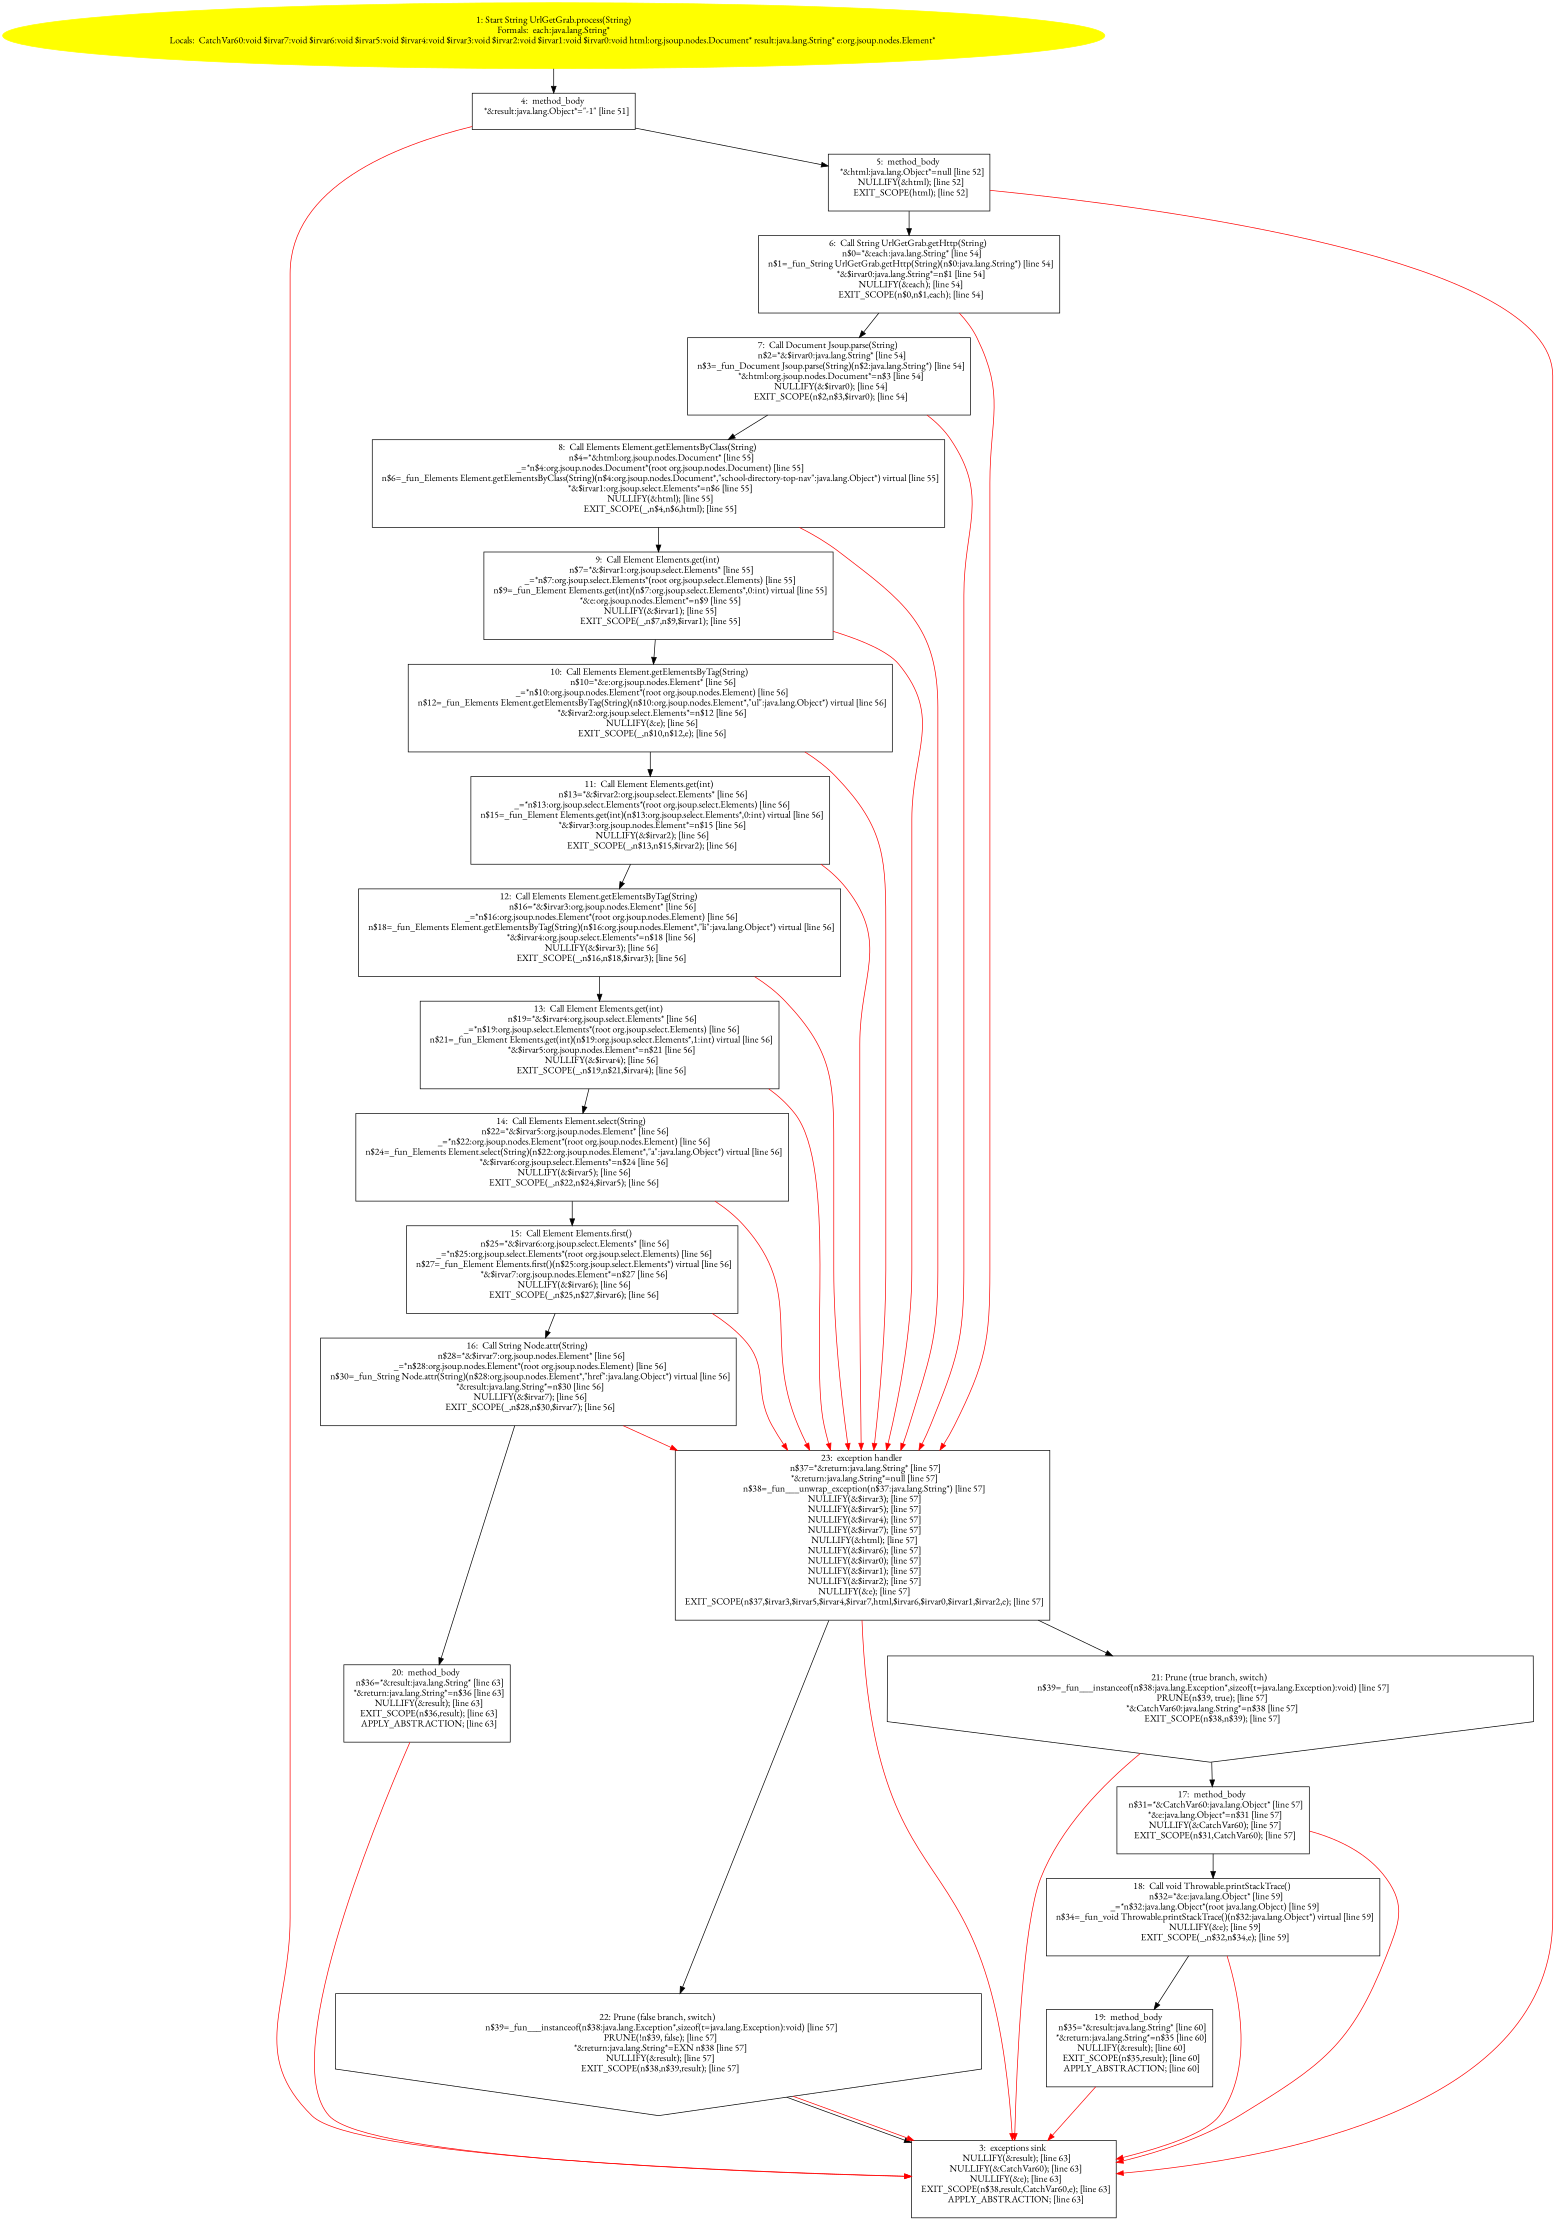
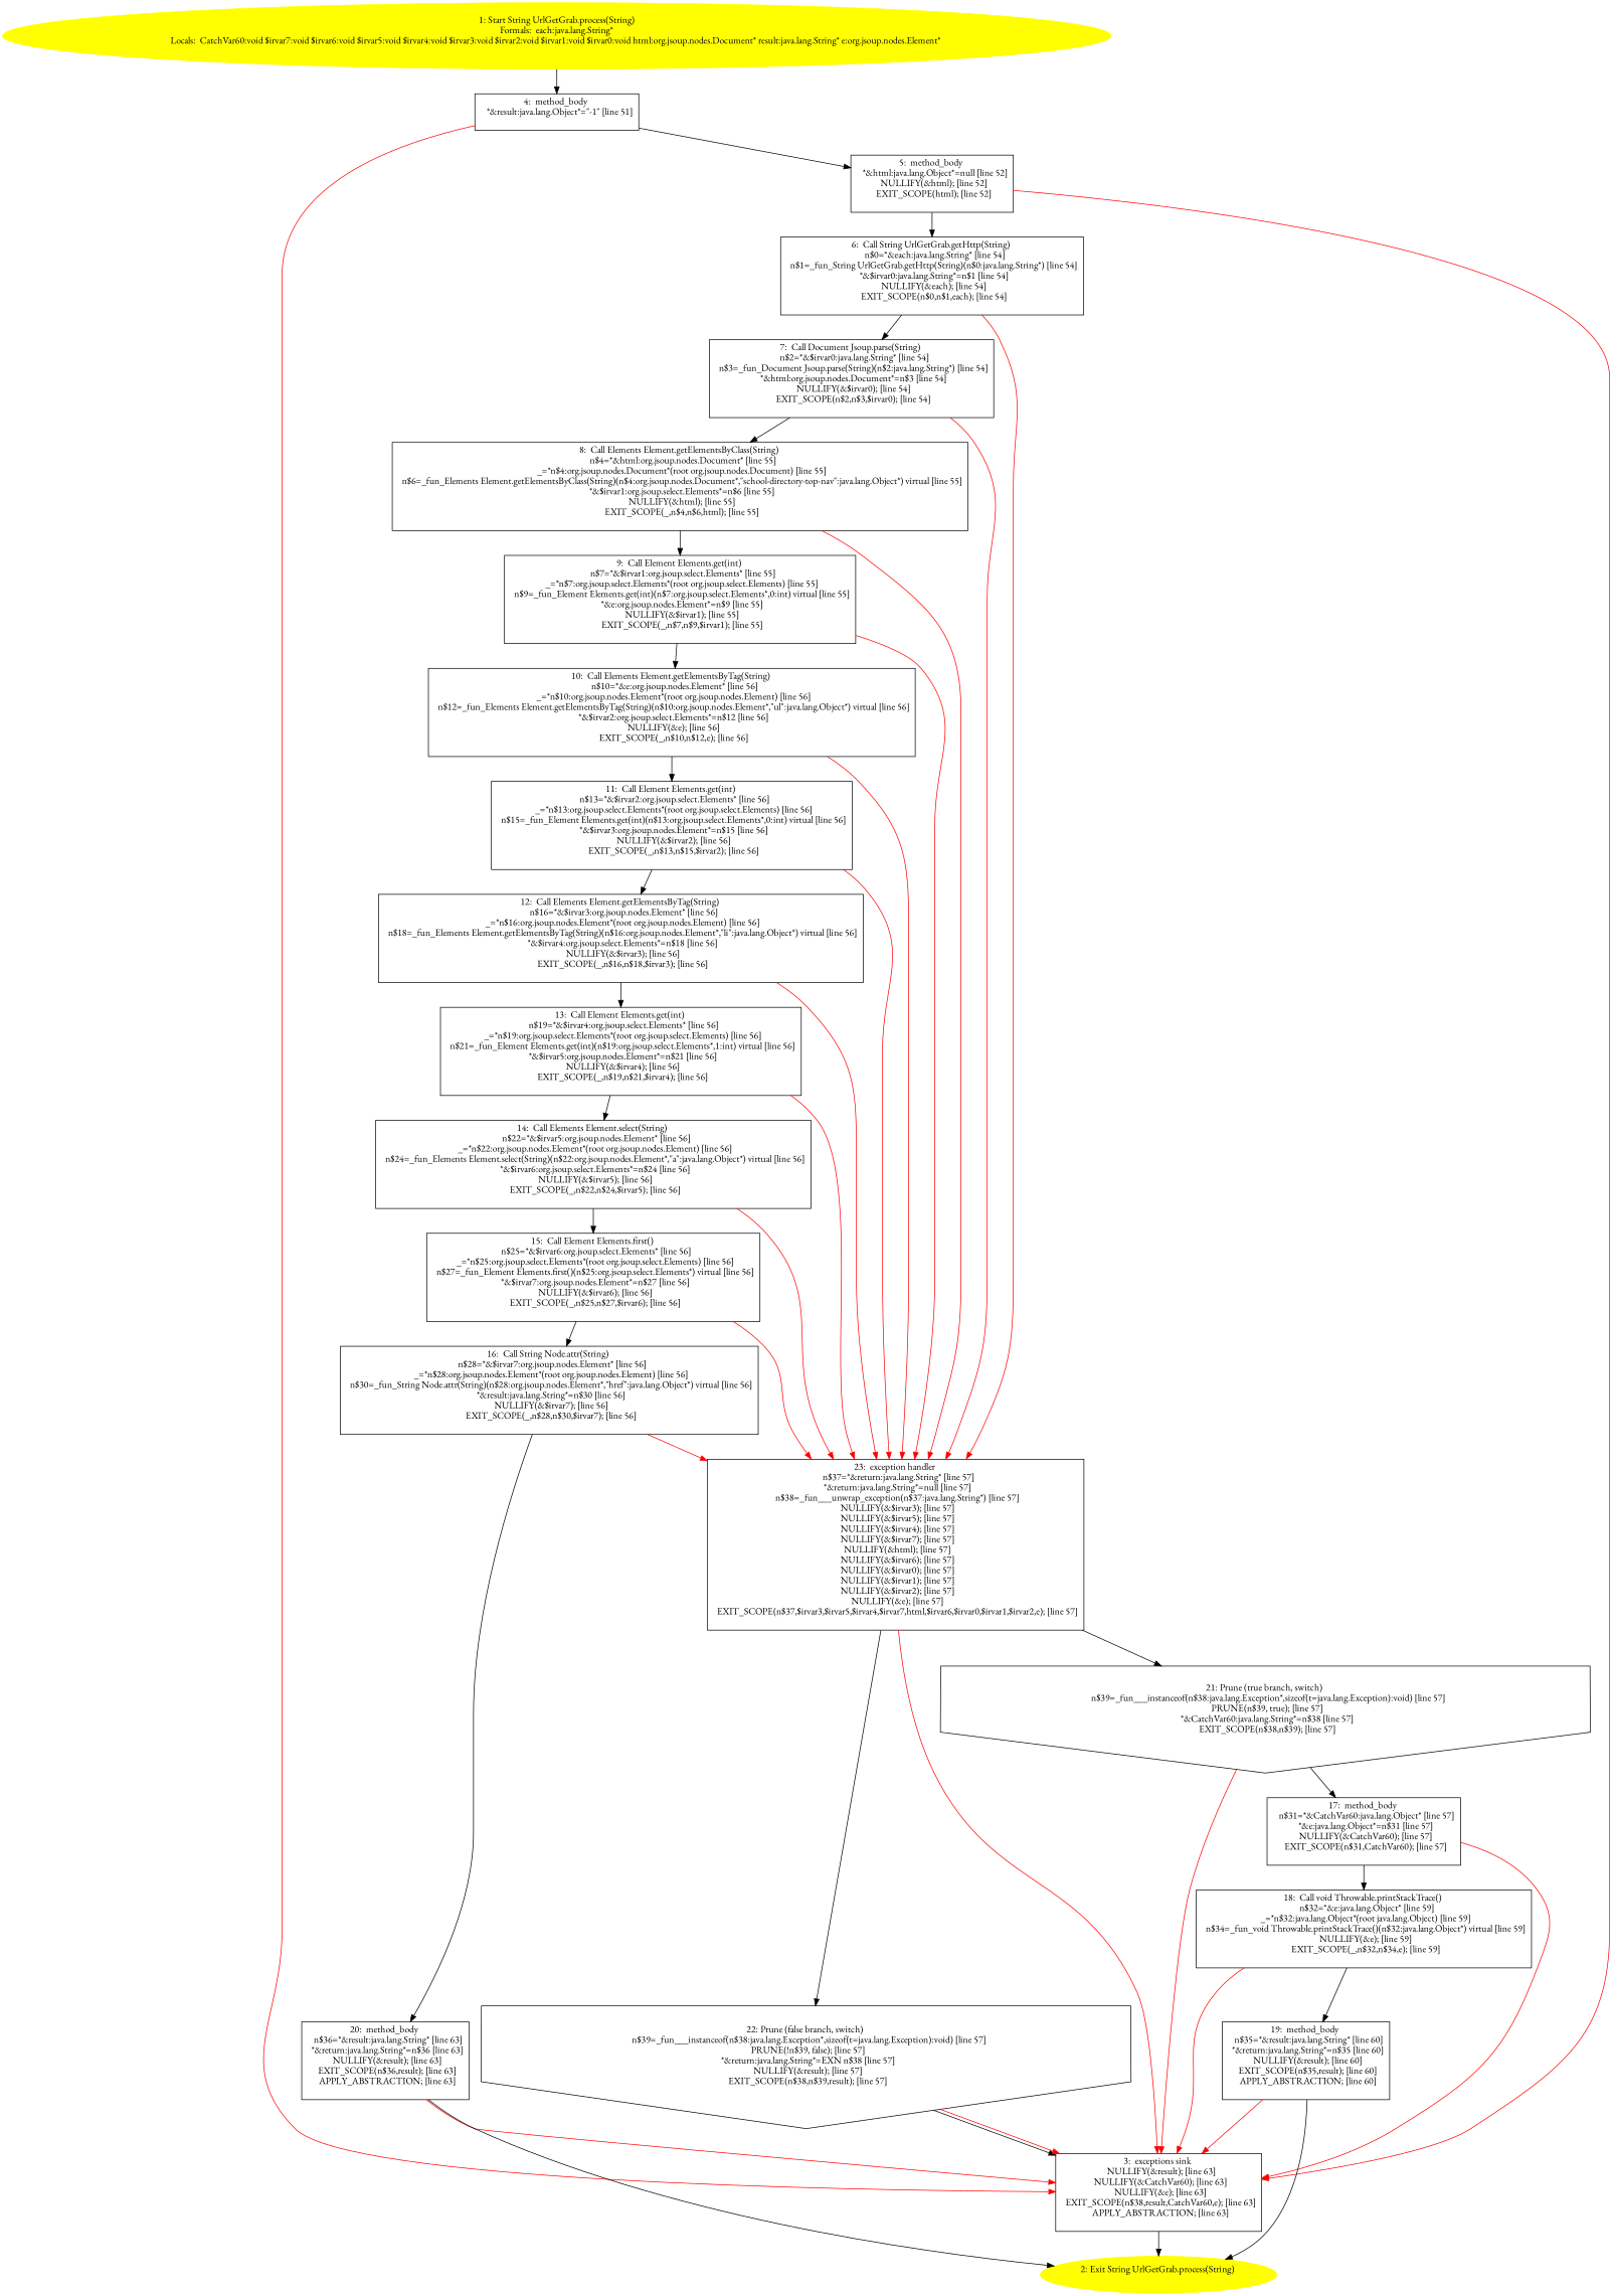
  digraph {
    fontname="EB Garamond"
    node [fontname="EB Garamond" shape=box]
    edge [fontname="EB Garamond"]
    n1 [color=yellow label="1: Start String UrlGetGrab.process(String)\nFormals:  each:java.lang.String*\nLocals:  CatchVar60:void $irvar7:void $irvar6:void $irvar5:void $irvar4:void $irvar3:void $irvar2:void $irvar1:void $irvar0:void html:org.jsoup.nodes.Document* result:java.lang.String* e:org.jsoup.nodes.Element* \n  " style=filled shape=""]
    n2 [label="4:  method_body \n   *&result:java.lang.Object*=\"-1\" [line 51]\n "]
    n3 [label="3:  exceptions sink \n   NULLIFY(&result); [line 63]\n  NULLIFY(&CatchVar60); [line 63]\n  NULLIFY(&e); [line 63]\n  EXIT_SCOPE(n$38,result,CatchVar60,e); [line 63]\n  APPLY_ABSTRACTION; [line 63]\n "]
    n4 [label="5:  method_body \n   *&html:java.lang.Object*=null [line 52]\n  NULLIFY(&html); [line 52]\n  EXIT_SCOPE(html); [line 52]\n "]
+   n5 [color=yellow label="2: Exit String UrlGetGrab.process(String) \n  " style=filled shape=""]
    n6 [label="6:  Call String UrlGetGrab.getHttp(String) \n   n$0=*&each:java.lang.String* [line 54]\n  n$1=_fun_String UrlGetGrab.getHttp(String)(n$0:java.lang.String*) [line 54]\n  *&$irvar0:java.lang.String*=n$1 [line 54]\n  NULLIFY(&each); [line 54]\n  EXIT_SCOPE(n$0,n$1,each); [line 54]\n "]
    n7 [label="7:  Call Document Jsoup.parse(String) \n   n$2=*&$irvar0:java.lang.String* [line 54]\n  n$3=_fun_Document Jsoup.parse(String)(n$2:java.lang.String*) [line 54]\n  *&html:org.jsoup.nodes.Document*=n$3 [line 54]\n  NULLIFY(&$irvar0); [line 54]\n  EXIT_SCOPE(n$2,n$3,$irvar0); [line 54]\n "]
    n8 [label="23:  exception handler \n   n$37=*&return:java.lang.String* [line 57]\n  *&return:java.lang.String*=null [line 57]\n  n$38=_fun___unwrap_exception(n$37:java.lang.String*) [line 57]\n  NULLIFY(&$irvar3); [line 57]\n  NULLIFY(&$irvar5); [line 57]\n  NULLIFY(&$irvar4); [line 57]\n  NULLIFY(&$irvar7); [line 57]\n  NULLIFY(&html); [line 57]\n  NULLIFY(&$irvar6); [line 57]\n  NULLIFY(&$irvar0); [line 57]\n  NULLIFY(&$irvar1); [line 57]\n  NULLIFY(&$irvar2); [line 57]\n  NULLIFY(&e); [line 57]\n  EXIT_SCOPE(n$37,$irvar3,$irvar5,$irvar4,$irvar7,html,$irvar6,$irvar0,$irvar1,$irvar2,e); [line 57]\n "]
    n9 [label="8:  Call Elements Element.getElementsByClass(String) \n   n$4=*&html:org.jsoup.nodes.Document* [line 55]\n  _=*n$4:org.jsoup.nodes.Document*(root org.jsoup.nodes.Document) [line 55]\n  n$6=_fun_Elements Element.getElementsByClass(String)(n$4:org.jsoup.nodes.Document*,\"school-directory-top-nav\":java.lang.Object*) virtual [line 55]\n  *&$irvar1:org.jsoup.select.Elements*=n$6 [line 55]\n  NULLIFY(&html); [line 55]\n  EXIT_SCOPE(_,n$4,n$6,html); [line 55]\n "]
    n10 [label="21: Prune (true branch, switch) \n   n$39=_fun___instanceof(n$38:java.lang.Exception*,sizeof(t=java.lang.Exception):void) [line 57]\n  PRUNE(n$39, true); [line 57]\n  *&CatchVar60:java.lang.String*=n$38 [line 57]\n  EXIT_SCOPE(n$38,n$39); [line 57]\n " shape=invhouse]
    n11 [label="22: Prune (false branch, switch) \n   n$39=_fun___instanceof(n$38:java.lang.Exception*,sizeof(t=java.lang.Exception):void) [line 57]\n  PRUNE(!n$39, false); [line 57]\n  *&return:java.lang.String*=EXN n$38 [line 57]\n  NULLIFY(&result); [line 57]\n  EXIT_SCOPE(n$38,n$39,result); [line 57]\n " shape=invhouse]
    n12 [label="9:  Call Element Elements.get(int) \n   n$7=*&$irvar1:org.jsoup.select.Elements* [line 55]\n  _=*n$7:org.jsoup.select.Elements*(root org.jsoup.select.Elements) [line 55]\n  n$9=_fun_Element Elements.get(int)(n$7:org.jsoup.select.Elements*,0:int) virtual [line 55]\n  *&e:org.jsoup.nodes.Element*=n$9 [line 55]\n  NULLIFY(&$irvar1); [line 55]\n  EXIT_SCOPE(_,n$7,n$9,$irvar1); [line 55]\n "]
    n13 [label="10:  Call Elements Element.getElementsByTag(String) \n   n$10=*&e:org.jsoup.nodes.Element* [line 56]\n  _=*n$10:org.jsoup.nodes.Element*(root org.jsoup.nodes.Element) [line 56]\n  n$12=_fun_Elements Element.getElementsByTag(String)(n$10:org.jsoup.nodes.Element*,\"ul\":java.lang.Object*) virtual [line 56]\n  *&$irvar2:org.jsoup.select.Elements*=n$12 [line 56]\n  NULLIFY(&e); [line 56]\n  EXIT_SCOPE(_,n$10,n$12,e); [line 56]\n "]
    n14 [label="11:  Call Element Elements.get(int) \n   n$13=*&$irvar2:org.jsoup.select.Elements* [line 56]\n  _=*n$13:org.jsoup.select.Elements*(root org.jsoup.select.Elements) [line 56]\n  n$15=_fun_Element Elements.get(int)(n$13:org.jsoup.select.Elements*,0:int) virtual [line 56]\n  *&$irvar3:org.jsoup.nodes.Element*=n$15 [line 56]\n  NULLIFY(&$irvar2); [line 56]\n  EXIT_SCOPE(_,n$13,n$15,$irvar2); [line 56]\n "]
    n15 [label="12:  Call Elements Element.getElementsByTag(String) \n   n$16=*&$irvar3:org.jsoup.nodes.Element* [line 56]\n  _=*n$16:org.jsoup.nodes.Element*(root org.jsoup.nodes.Element) [line 56]\n  n$18=_fun_Elements Element.getElementsByTag(String)(n$16:org.jsoup.nodes.Element*,\"li\":java.lang.Object*) virtual [line 56]\n  *&$irvar4:org.jsoup.select.Elements*=n$18 [line 56]\n  NULLIFY(&$irvar3); [line 56]\n  EXIT_SCOPE(_,n$16,n$18,$irvar3); [line 56]\n "]
    n16 [label="13:  Call Element Elements.get(int) \n   n$19=*&$irvar4:org.jsoup.select.Elements* [line 56]\n  _=*n$19:org.jsoup.select.Elements*(root org.jsoup.select.Elements) [line 56]\n  n$21=_fun_Element Elements.get(int)(n$19:org.jsoup.select.Elements*,1:int) virtual [line 56]\n  *&$irvar5:org.jsoup.nodes.Element*=n$21 [line 56]\n  NULLIFY(&$irvar4); [line 56]\n  EXIT_SCOPE(_,n$19,n$21,$irvar4); [line 56]\n "]
    n17 [label="14:  Call Elements Element.select(String) \n   n$22=*&$irvar5:org.jsoup.nodes.Element* [line 56]\n  _=*n$22:org.jsoup.nodes.Element*(root org.jsoup.nodes.Element) [line 56]\n  n$24=_fun_Elements Element.select(String)(n$22:org.jsoup.nodes.Element*,\"a\":java.lang.Object*) virtual [line 56]\n  *&$irvar6:org.jsoup.select.Elements*=n$24 [line 56]\n  NULLIFY(&$irvar5); [line 56]\n  EXIT_SCOPE(_,n$22,n$24,$irvar5); [line 56]\n "]
    n18 [label="15:  Call Element Elements.first() \n   n$25=*&$irvar6:org.jsoup.select.Elements* [line 56]\n  _=*n$25:org.jsoup.select.Elements*(root org.jsoup.select.Elements) [line 56]\n  n$27=_fun_Element Elements.first()(n$25:org.jsoup.select.Elements*) virtual [line 56]\n  *&$irvar7:org.jsoup.nodes.Element*=n$27 [line 56]\n  NULLIFY(&$irvar6); [line 56]\n  EXIT_SCOPE(_,n$25,n$27,$irvar6); [line 56]\n "]
    n19 [label="16:  Call String Node.attr(String) \n   n$28=*&$irvar7:org.jsoup.nodes.Element* [line 56]\n  _=*n$28:org.jsoup.nodes.Element*(root org.jsoup.nodes.Element) [line 56]\n  n$30=_fun_String Node.attr(String)(n$28:org.jsoup.nodes.Element*,\"href\":java.lang.Object*) virtual [line 56]\n  *&result:java.lang.String*=n$30 [line 56]\n  NULLIFY(&$irvar7); [line 56]\n  EXIT_SCOPE(_,n$28,n$30,$irvar7); [line 56]\n "]
    n20 [label="20:  method_body \n   n$36=*&result:java.lang.String* [line 63]\n  *&return:java.lang.String*=n$36 [line 63]\n  NULLIFY(&result); [line 63]\n  EXIT_SCOPE(n$36,result); [line 63]\n  APPLY_ABSTRACTION; [line 63]\n "]
    n21 [label="17:  method_body \n   n$31=*&CatchVar60:java.lang.Object* [line 57]\n  *&e:java.lang.Object*=n$31 [line 57]\n  NULLIFY(&CatchVar60); [line 57]\n  EXIT_SCOPE(n$31,CatchVar60); [line 57]\n "]
    n22 [label="18:  Call void Throwable.printStackTrace() \n   n$32=*&e:java.lang.Object* [line 59]\n  _=*n$32:java.lang.Object*(root java.lang.Object) [line 59]\n  n$34=_fun_void Throwable.printStackTrace()(n$32:java.lang.Object*) virtual [line 59]\n  NULLIFY(&e); [line 59]\n  EXIT_SCOPE(_,n$32,n$34,e); [line 59]\n "]
    n23 [label="19:  method_body \n   n$35=*&result:java.lang.String* [line 60]\n  *&return:java.lang.String*=n$35 [line 60]\n  NULLIFY(&result); [line 60]\n  EXIT_SCOPE(n$35,result); [line 60]\n  APPLY_ABSTRACTION; [line 60]\n "]
    n1 -> n2
    n2 -> n3 [color=red]
    n2 -> n4
+   n3 -> n5
    n4 -> n3 [color=red]
    n4 -> n6
    n6 -> n7
    n6 -> n8 [color=red]
    n7 -> n8 [color=red]
    n7 -> n9
    n8 -> n3 [color=red]
    n8 -> n10
    n8 -> n11
    n9 -> n8 [color=red]
    n9 -> n12
    n10 -> n3 [color=red]
    n10 -> n21
    n11 -> n3
    n11 -> n3 [color=red]
    n12 -> n8 [color=red]
    n12 -> n13
    n13 -> n8 [color=red]
    n13 -> n14
    n14 -> n8 [color=red]
    n14 -> n15
    n15 -> n8 [color=red]
    n15 -> n16
    n16 -> n8 [color=red]
    n16 -> n17
    n17 -> n8 [color=red]
    n17 -> n18
    n18 -> n8 [color=red]
    n18 -> n19
    n19 -> n8 [color=red]
    n19 -> n20
    n20 -> n3 [color=red]
+   n20 -> n5
    n21 -> n3 [color=red]
    n21 -> n22
    n22 -> n3 [color=red]
    n22 -> n23
    n23 -> n3 [color=red]
+   n23 -> n5
  }
